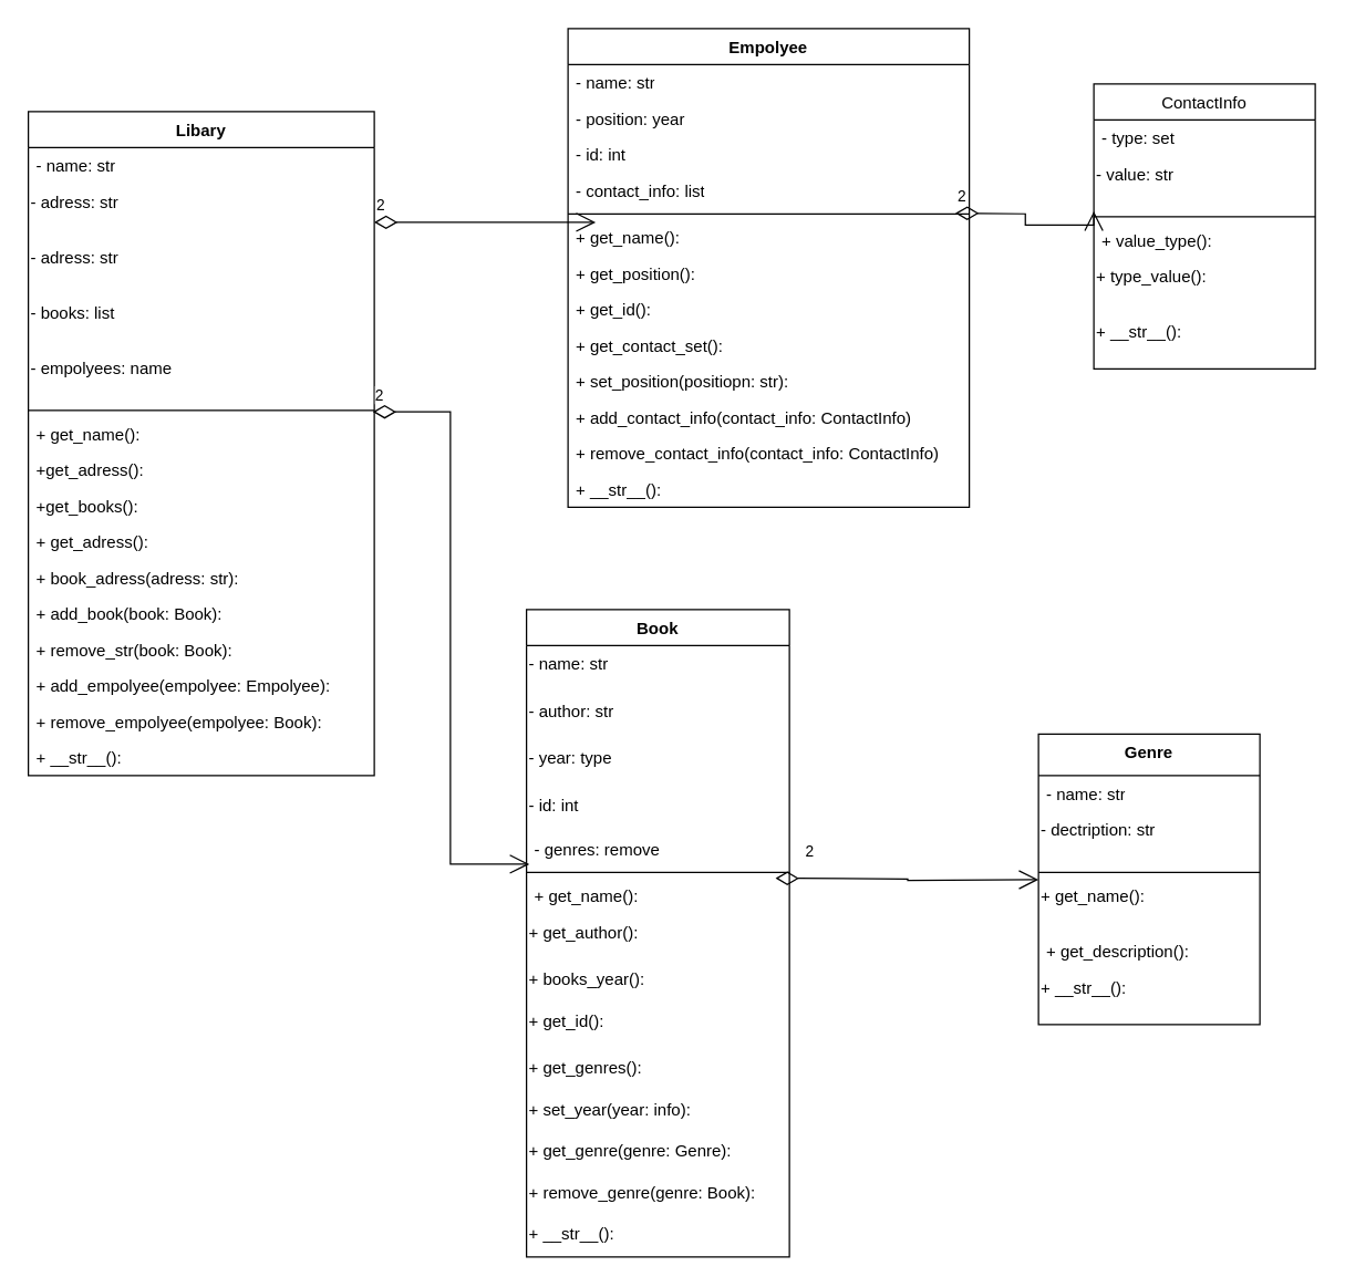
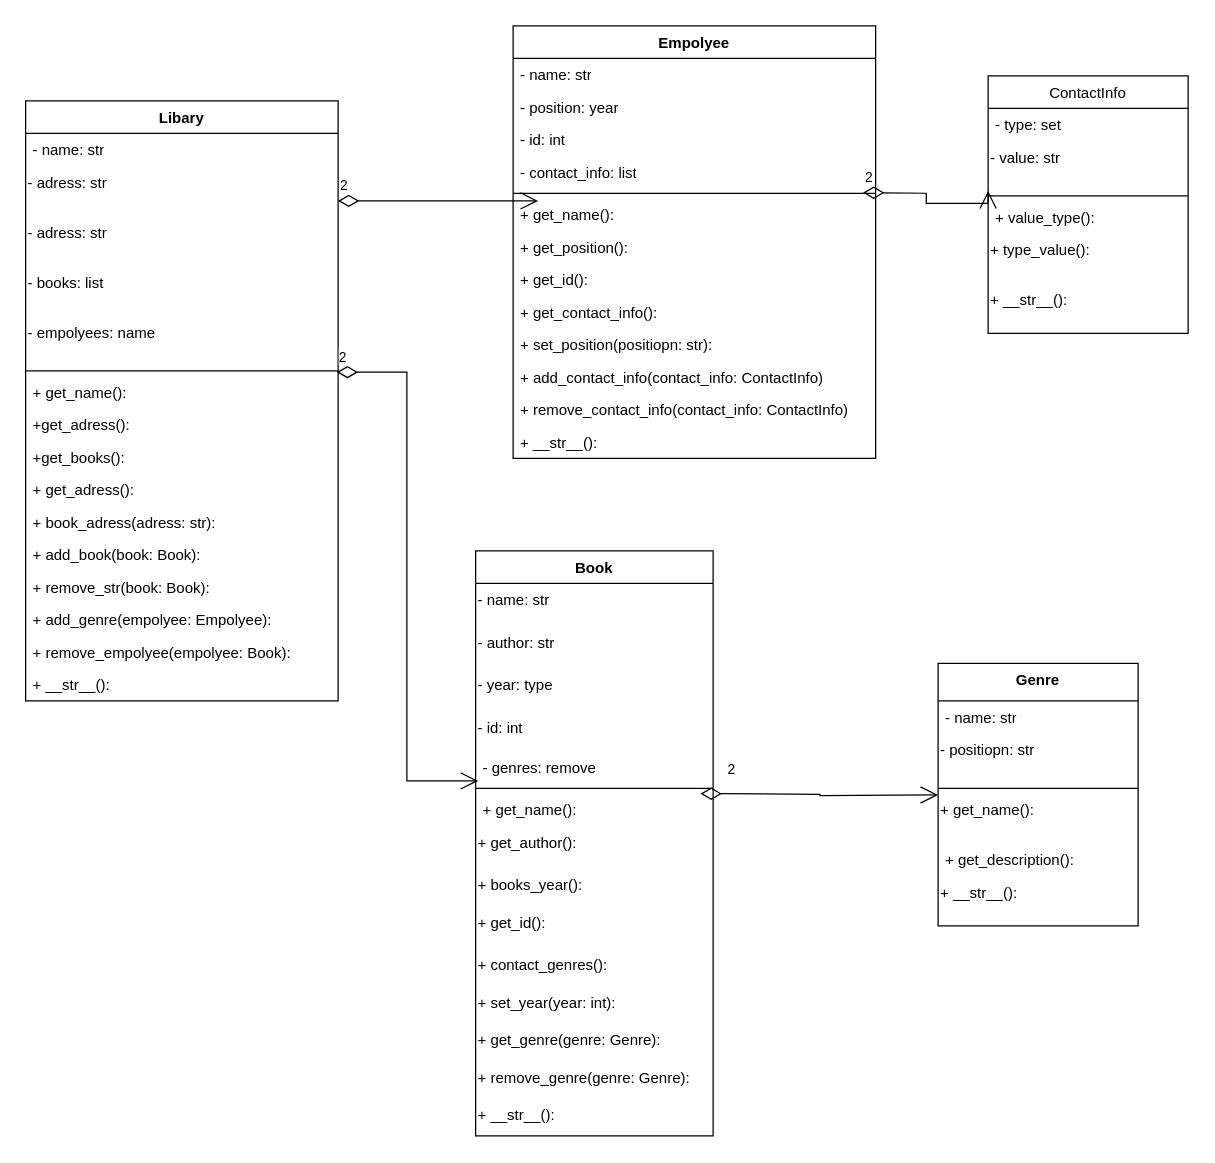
  <mxCell id="0" />
  <mxCell id="1" parent="0" />
  <mxCell id="2" value="Libary&lt;div&gt;&lt;br&gt;&lt;/div&gt;" style="swimlane;fontStyle=1;align=center;verticalAlign=top;childLayout=stackLayout;horizontal=1;startSize=26;horizontalStack=0;resizeParent=1;resizeParentMax=0;resizeLast=0;collapsible=1;marginBottom=0;whiteSpace=wrap;html=1;" vertex="1" parent="1"><mxGeometry x="20" y="80" width="250" height="480" as="geometry" /></mxCell>
  <mxCell id="3" value="- name: str" style="text;strokeColor=none;fillColor=none;align=left;verticalAlign=top;spacingLeft=4;spacingRight=4;overflow=hidden;rotatable=0;points=[[0,0.5],[1,0.5]];portConstraint=eastwest;whiteSpace=wrap;html=1;" vertex="1" parent="2"><mxGeometry y="26" width="250" height="26" as="geometry" /></mxCell>
  <mxCell id="4" value="- adress: str" style="text;whiteSpace=wrap;html=1;" vertex="1" parent="2"><mxGeometry y="52" width="250" height="40" as="geometry" /></mxCell>
  <mxCell id="5" value="- adress: str" style="text;whiteSpace=wrap;html=1;" vertex="1" parent="2"><mxGeometry y="92" width="250" height="40" as="geometry" /></mxCell>
  <mxCell id="6" value="- books: list" style="text;whiteSpace=wrap;html=1;" vertex="1" parent="2"><mxGeometry y="132" width="250" height="40" as="geometry" /></mxCell>
  <mxCell id="7" value="- empolyees: name" style="text;whiteSpace=wrap;html=1;" vertex="1" parent="2"><mxGeometry y="172" width="250" height="40" as="geometry" /></mxCell>
  <mxCell id="8" value="" style="line;strokeWidth=1;fillColor=none;align=left;verticalAlign=middle;spacingTop=-1;spacingLeft=3;spacingRight=3;rotatable=0;labelPosition=right;points=[];portConstraint=eastwest;strokeColor=inherit;" vertex="1" parent="2"><mxGeometry y="212" width="250" height="8" as="geometry" /></mxCell>
  <mxCell id="9" value="+ get_name():" style="text;strokeColor=none;fillColor=none;align=left;verticalAlign=top;spacingLeft=4;spacingRight=4;overflow=hidden;rotatable=0;points=[[0,0.5],[1,0.5]];portConstraint=eastwest;whiteSpace=wrap;html=1;" vertex="1" parent="2"><mxGeometry y="220" width="250" height="26" as="geometry" /></mxCell>
  <mxCell id="10" value="+get_adress():" style="text;strokeColor=none;fillColor=none;align=left;verticalAlign=top;spacingLeft=4;spacingRight=4;overflow=hidden;rotatable=0;points=[[0,0.5],[1,0.5]];portConstraint=eastwest;whiteSpace=wrap;html=1;" vertex="1" parent="2"><mxGeometry y="246" width="250" height="26" as="geometry" /></mxCell>
  <mxCell id="11" value="+get_books():" style="text;strokeColor=none;fillColor=none;align=left;verticalAlign=top;spacingLeft=4;spacingRight=4;overflow=hidden;rotatable=0;points=[[0,0.5],[1,0.5]];portConstraint=eastwest;whiteSpace=wrap;html=1;" vertex="1" parent="2"><mxGeometry y="272" width="250" height="26" as="geometry" /></mxCell>
  <mxCell id="12" value="+ get_adress():" style="text;strokeColor=none;fillColor=none;align=left;verticalAlign=top;spacingLeft=4;spacingRight=4;overflow=hidden;rotatable=0;points=[[0,0.5],[1,0.5]];portConstraint=eastwest;whiteSpace=wrap;html=1;" vertex="1" parent="2"><mxGeometry y="298" width="250" height="26" as="geometry" /></mxCell>
  <mxCell id="13" value="+ book_adress(adress: str):" style="text;strokeColor=none;fillColor=none;align=left;verticalAlign=top;spacingLeft=4;spacingRight=4;overflow=hidden;rotatable=0;points=[[0,0.5],[1,0.5]];portConstraint=eastwest;whiteSpace=wrap;html=1;" vertex="1" parent="2"><mxGeometry y="324" width="250" height="26" as="geometry" /></mxCell>
  <mxCell id="14" value="+ add_book(book: Book):" style="text;strokeColor=none;fillColor=none;align=left;verticalAlign=top;spacingLeft=4;spacingRight=4;overflow=hidden;rotatable=0;points=[[0,0.5],[1,0.5]];portConstraint=eastwest;whiteSpace=wrap;html=1;" vertex="1" parent="2"><mxGeometry y="350" width="250" height="26" as="geometry" /></mxCell>
  <mxCell id="15" value="+ remove_str(book: Book):&amp;nbsp;" style="text;strokeColor=none;fillColor=none;align=left;verticalAlign=top;spacingLeft=4;spacingRight=4;overflow=hidden;rotatable=0;points=[[0,0.5],[1,0.5]];portConstraint=eastwest;whiteSpace=wrap;html=1;" vertex="1" parent="2"><mxGeometry y="376" width="250" height="26" as="geometry" /></mxCell>
- <mxCell id="16" value="+ add_empolyee(empolyee: Empolyee):" style="text;strokeColor=none;fillColor=none;align=left;verticalAlign=top;spacingLeft=4;spacingRight=4;overflow=hidden;rotatable=0;points=[[0,0.5],[1,0.5]];portConstraint=eastwest;whiteSpace=wrap;html=1;" vertex="1" parent="2"><mxGeometry y="402" width="250" height="26" as="geometry" /></mxCell>
+ <mxCell id="16" value="+ add_genre(empolyee: Empolyee):" style="text;strokeColor=none;fillColor=none;align=left;verticalAlign=top;spacingLeft=4;spacingRight=4;overflow=hidden;rotatable=0;points=[[0,0.5],[1,0.5]];portConstraint=eastwest;whiteSpace=wrap;html=1;" vertex="1" parent="2"><mxGeometry y="402" width="250" height="26" as="geometry" /></mxCell>
  <mxCell id="17" value="+ remove_empolyee(empolyee: Book):" style="text;strokeColor=none;fillColor=none;align=left;verticalAlign=top;spacingLeft=4;spacingRight=4;overflow=hidden;rotatable=0;points=[[0,0.5],[1,0.5]];portConstraint=eastwest;whiteSpace=wrap;html=1;" vertex="1" parent="2"><mxGeometry y="428" width="250" height="26" as="geometry" /></mxCell>
  <mxCell id="18" value="+ __str__():" style="text;strokeColor=none;fillColor=none;align=left;verticalAlign=top;spacingLeft=4;spacingRight=4;overflow=hidden;rotatable=0;points=[[0,0.5],[1,0.5]];portConstraint=eastwest;whiteSpace=wrap;html=1;" vertex="1" parent="2"><mxGeometry y="454" width="250" height="26" as="geometry" /></mxCell>
  <mxCell id="19" value="&lt;span style=&quot;font-weight: 400;&quot;&gt;ContactInfo&lt;/span&gt;" style="swimlane;fontStyle=1;align=center;verticalAlign=top;childLayout=stackLayout;horizontal=1;startSize=26;horizontalStack=0;resizeParent=1;resizeParentMax=0;resizeLast=0;collapsible=1;marginBottom=0;whiteSpace=wrap;html=1;" vertex="1" parent="1"><mxGeometry x="790" y="60" width="160" height="206" as="geometry" /></mxCell>
  <mxCell id="20" value="- type: set" style="text;strokeColor=none;fillColor=none;align=left;verticalAlign=top;spacingLeft=4;spacingRight=4;overflow=hidden;rotatable=0;points=[[0,0.5],[1,0.5]];portConstraint=eastwest;whiteSpace=wrap;html=1;" vertex="1" parent="19"><mxGeometry y="26" width="160" height="26" as="geometry" /></mxCell>
  <mxCell id="21" value="- value: str" style="text;whiteSpace=wrap;html=1;" vertex="1" parent="19"><mxGeometry y="52" width="160" height="40" as="geometry" /></mxCell>
  <mxCell id="22" value="" style="line;strokeWidth=1;fillColor=none;align=left;verticalAlign=middle;spacingTop=-1;spacingLeft=3;spacingRight=3;rotatable=0;labelPosition=right;points=[];portConstraint=eastwest;strokeColor=inherit;" vertex="1" parent="19"><mxGeometry y="92" width="160" height="8" as="geometry" /></mxCell>
  <mxCell id="23" value="+ value_type():" style="text;strokeColor=none;fillColor=none;align=left;verticalAlign=top;spacingLeft=4;spacingRight=4;overflow=hidden;rotatable=0;points=[[0,0.5],[1,0.5]];portConstraint=eastwest;whiteSpace=wrap;html=1;" vertex="1" parent="19"><mxGeometry y="100" width="160" height="26" as="geometry" /></mxCell>
  <mxCell id="24" value="+ type_value():" style="text;whiteSpace=wrap;html=1;" vertex="1" parent="19"><mxGeometry y="126" width="160" height="40" as="geometry" /></mxCell>
  <mxCell id="25" value="+ __str__():" style="text;whiteSpace=wrap;html=1;" vertex="1" parent="19"><mxGeometry y="166" width="160" height="40" as="geometry" /></mxCell>
  <mxCell id="26" value="Genre" style="swimlane;fontStyle=1;align=center;verticalAlign=top;childLayout=stackLayout;horizontal=1;startSize=30;horizontalStack=0;resizeParent=1;resizeParentMax=0;resizeLast=0;collapsible=1;marginBottom=0;whiteSpace=wrap;html=1;" vertex="1" parent="1"><mxGeometry x="750" y="530" width="160" height="210" as="geometry" /></mxCell>
  <mxCell id="27" value="- name: str" style="text;strokeColor=none;fillColor=none;align=left;verticalAlign=top;spacingLeft=4;spacingRight=4;overflow=hidden;rotatable=0;points=[[0,0.5],[1,0.5]];portConstraint=eastwest;whiteSpace=wrap;html=1;" vertex="1" parent="26"><mxGeometry y="30" width="160" height="26" as="geometry" /></mxCell>
- <mxCell id="28" value="- dectription: str" style="text;whiteSpace=wrap;html=1;" vertex="1" parent="26"><mxGeometry y="56" width="160" height="40" as="geometry" /></mxCell>
+ <mxCell id="28" value="- positiopn: str" style="text;whiteSpace=wrap;html=1;" vertex="1" parent="26"><mxGeometry y="56" width="160" height="40" as="geometry" /></mxCell>
  <mxCell id="29" value="" style="line;strokeWidth=1;fillColor=none;align=left;verticalAlign=middle;spacingTop=-1;spacingLeft=3;spacingRight=3;rotatable=0;labelPosition=right;points=[];portConstraint=eastwest;strokeColor=inherit;" vertex="1" parent="26"><mxGeometry y="96" width="160" height="8" as="geometry" /></mxCell>
  <mxCell id="30" value="+ get_name():" style="text;whiteSpace=wrap;html=1;" vertex="1" parent="26"><mxGeometry y="104" width="160" height="40" as="geometry" /></mxCell>
  <mxCell id="31" value="+ get_description():" style="text;strokeColor=none;fillColor=none;align=left;verticalAlign=top;spacingLeft=4;spacingRight=4;overflow=hidden;rotatable=0;points=[[0,0.5],[1,0.5]];portConstraint=eastwest;whiteSpace=wrap;html=1;" vertex="1" parent="26"><mxGeometry y="144" width="160" height="26" as="geometry" /></mxCell>
  <mxCell id="32" value="+ __str__():" style="text;whiteSpace=wrap;html=1;" vertex="1" parent="26"><mxGeometry y="170" width="160" height="40" as="geometry" /></mxCell>
  <mxCell id="33" value="Book" style="swimlane;fontStyle=1;align=center;verticalAlign=top;childLayout=stackLayout;horizontal=1;startSize=26;horizontalStack=0;resizeParent=1;resizeParentMax=0;resizeLast=0;collapsible=1;marginBottom=0;whiteSpace=wrap;html=1;" vertex="1" parent="1"><mxGeometry x="380" y="440" width="190" height="468" as="geometry" /></mxCell>
  <mxCell id="34" value="- name: str" style="text;whiteSpace=wrap;html=1;" vertex="1" parent="33"><mxGeometry y="26" width="190" height="34" as="geometry" /></mxCell>
  <mxCell id="35" value="- author: str" style="text;whiteSpace=wrap;html=1;" vertex="1" parent="33"><mxGeometry y="60" width="190" height="34" as="geometry" /></mxCell>
  <mxCell id="36" value="- year: type" style="text;whiteSpace=wrap;html=1;" vertex="1" parent="33"><mxGeometry y="94" width="190" height="34" as="geometry" /></mxCell>
  <mxCell id="37" value="- id: int" style="text;whiteSpace=wrap;html=1;" vertex="1" parent="33"><mxGeometry y="128" width="190" height="32" as="geometry" /></mxCell>
  <mxCell id="38" value="- genres: remove" style="text;strokeColor=none;fillColor=none;align=left;verticalAlign=top;spacingLeft=4;spacingRight=4;overflow=hidden;rotatable=0;points=[[0,0.5],[1,0.5]];portConstraint=eastwest;whiteSpace=wrap;html=1;" vertex="1" parent="33"><mxGeometry y="160" width="190" height="26" as="geometry" /></mxCell>
  <mxCell id="39" value="" style="line;strokeWidth=1;fillColor=none;align=left;verticalAlign=middle;spacingTop=-1;spacingLeft=3;spacingRight=3;rotatable=0;labelPosition=right;points=[];portConstraint=eastwest;strokeColor=inherit;" vertex="1" parent="33"><mxGeometry y="186" width="190" height="8" as="geometry" /></mxCell>
  <mxCell id="40" value="+ get_name():" style="text;strokeColor=none;fillColor=none;align=left;verticalAlign=top;spacingLeft=4;spacingRight=4;overflow=hidden;rotatable=0;points=[[0,0.5],[1,0.5]];portConstraint=eastwest;whiteSpace=wrap;html=1;" vertex="1" parent="33"><mxGeometry y="194" width="190" height="26" as="geometry" /></mxCell>
  <mxCell id="41" value="+ get_author():" style="text;whiteSpace=wrap;html=1;" vertex="1" parent="33"><mxGeometry y="220" width="190" height="34" as="geometry" /></mxCell>
  <mxCell id="42" value="+ books_year():" style="text;whiteSpace=wrap;html=1;" vertex="1" parent="33"><mxGeometry y="254" width="190" height="30" as="geometry" /></mxCell>
  <mxCell id="43" value="+ get_id():" style="text;whiteSpace=wrap;html=1;" vertex="1" parent="33"><mxGeometry y="284" width="190" height="34" as="geometry" /></mxCell>
- <mxCell id="44" value="+ get_genres():" style="text;whiteSpace=wrap;html=1;" vertex="1" parent="33"><mxGeometry y="318" width="190" height="30" as="geometry" /></mxCell>
- <mxCell id="45" value="+ set_year(year: info):" style="text;whiteSpace=wrap;html=1;" vertex="1" parent="33"><mxGeometry y="348" width="190" height="30" as="geometry" /></mxCell>
+ <mxCell id="44" value="+ contact_genres():" style="text;whiteSpace=wrap;html=1;" vertex="1" parent="33"><mxGeometry y="318" width="190" height="30" as="geometry" /></mxCell>
+ <mxCell id="45" value="+ set_year(year: int):" style="text;whiteSpace=wrap;html=1;" vertex="1" parent="33"><mxGeometry y="348" width="190" height="30" as="geometry" /></mxCell>
  <mxCell id="46" value="+ get_genre(genre: Genre):" style="text;whiteSpace=wrap;html=1;" vertex="1" parent="33"><mxGeometry y="378" width="190" height="30" as="geometry" /></mxCell>
- <mxCell id="47" value="+ remove_genre(genre: Book):" style="text;whiteSpace=wrap;html=1;" vertex="1" parent="33"><mxGeometry y="408" width="190" height="30" as="geometry" /></mxCell>
+ <mxCell id="47" value="+ remove_genre(genre: Genre):" style="text;whiteSpace=wrap;html=1;" vertex="1" parent="33"><mxGeometry y="408" width="190" height="30" as="geometry" /></mxCell>
  <mxCell id="48" value="+ __str__():" style="text;whiteSpace=wrap;html=1;" vertex="1" parent="33"><mxGeometry y="438" width="190" height="30" as="geometry" /></mxCell>
  <mxCell id="49" value="2" style="endArrow=open;html=1;endSize=12;startArrow=diamondThin;startSize=14;startFill=0;edgeStyle=orthogonalEdgeStyle;align=left;verticalAlign=bottom;rounded=0;" edge="1" parent="1"><mxGeometry x="-0.791" y="10" relative="1" as="geometry"><mxPoint x="560" y="634.21" as="sourcePoint" /><mxPoint x="750" y="635.21" as="targetPoint" /><mxPoint as="offset" /></mxGeometry></mxCell>
  <mxCell id="50" value="Empolyee" style="swimlane;fontStyle=1;align=center;verticalAlign=top;childLayout=stackLayout;horizontal=1;startSize=26;horizontalStack=0;resizeParent=1;resizeParentMax=0;resizeLast=0;collapsible=1;marginBottom=0;whiteSpace=wrap;html=1;" vertex="1" parent="1"><mxGeometry x="410" y="20" width="290" height="346" as="geometry" /></mxCell>
  <mxCell id="51" value="- name: str" style="text;strokeColor=none;fillColor=none;align=left;verticalAlign=top;spacingLeft=4;spacingRight=4;overflow=hidden;rotatable=0;points=[[0,0.5],[1,0.5]];portConstraint=eastwest;whiteSpace=wrap;html=1;" vertex="1" parent="50"><mxGeometry y="26" width="290" height="26" as="geometry" /></mxCell>
  <mxCell id="52" value="- position: year" style="text;strokeColor=none;fillColor=none;align=left;verticalAlign=top;spacingLeft=4;spacingRight=4;overflow=hidden;rotatable=0;points=[[0,0.5],[1,0.5]];portConstraint=eastwest;whiteSpace=wrap;html=1;" vertex="1" parent="50"><mxGeometry y="52" width="290" height="26" as="geometry" /></mxCell>
  <mxCell id="53" value="- id: int" style="text;strokeColor=none;fillColor=none;align=left;verticalAlign=top;spacingLeft=4;spacingRight=4;overflow=hidden;rotatable=0;points=[[0,0.5],[1,0.5]];portConstraint=eastwest;whiteSpace=wrap;html=1;" vertex="1" parent="50"><mxGeometry y="78" width="290" height="26" as="geometry" /></mxCell>
  <mxCell id="54" value="- contact_info: list" style="text;strokeColor=none;fillColor=none;align=left;verticalAlign=top;spacingLeft=4;spacingRight=4;overflow=hidden;rotatable=0;points=[[0,0.5],[1,0.5]];portConstraint=eastwest;whiteSpace=wrap;html=1;" vertex="1" parent="50"><mxGeometry y="104" width="290" height="26" as="geometry" /></mxCell>
  <mxCell id="55" value="2" style="endArrow=open;html=1;endSize=12;startArrow=diamondThin;startSize=14;startFill=0;edgeStyle=orthogonalEdgeStyle;align=left;verticalAlign=bottom;rounded=0;entryX=0;entryY=1;entryDx=0;entryDy=0;" edge="1" parent="50" target="21"><mxGeometry x="-1" y="3" relative="1" as="geometry"><mxPoint x="280" y="133.41" as="sourcePoint" /><mxPoint x="440" y="133.41" as="targetPoint" /></mxGeometry></mxCell>
  <mxCell id="56" value="" style="line;strokeWidth=1;fillColor=none;align=left;verticalAlign=middle;spacingTop=-1;spacingLeft=3;spacingRight=3;rotatable=0;labelPosition=right;points=[];portConstraint=eastwest;strokeColor=inherit;" vertex="1" parent="50"><mxGeometry y="130" width="290" height="8" as="geometry" /></mxCell>
  <mxCell id="57" value="+ get_name():" style="text;strokeColor=none;fillColor=none;align=left;verticalAlign=top;spacingLeft=4;spacingRight=4;overflow=hidden;rotatable=0;points=[[0,0.5],[1,0.5]];portConstraint=eastwest;whiteSpace=wrap;html=1;" vertex="1" parent="50"><mxGeometry y="138" width="290" height="26" as="geometry" /></mxCell>
  <mxCell id="58" value="+ get_position():" style="text;strokeColor=none;fillColor=none;align=left;verticalAlign=top;spacingLeft=4;spacingRight=4;overflow=hidden;rotatable=0;points=[[0,0.5],[1,0.5]];portConstraint=eastwest;whiteSpace=wrap;html=1;" vertex="1" parent="50"><mxGeometry y="164" width="290" height="26" as="geometry" /></mxCell>
  <mxCell id="59" value="+ get_id():" style="text;strokeColor=none;fillColor=none;align=left;verticalAlign=top;spacingLeft=4;spacingRight=4;overflow=hidden;rotatable=0;points=[[0,0.5],[1,0.5]];portConstraint=eastwest;whiteSpace=wrap;html=1;" vertex="1" parent="50"><mxGeometry y="190" width="290" height="26" as="geometry" /></mxCell>
- <mxCell id="60" value="+ get_contact_set():" style="text;strokeColor=none;fillColor=none;align=left;verticalAlign=top;spacingLeft=4;spacingRight=4;overflow=hidden;rotatable=0;points=[[0,0.5],[1,0.5]];portConstraint=eastwest;whiteSpace=wrap;html=1;" vertex="1" parent="50"><mxGeometry y="216" width="290" height="26" as="geometry" /></mxCell>
+ <mxCell id="60" value="+ get_contact_info():" style="text;strokeColor=none;fillColor=none;align=left;verticalAlign=top;spacingLeft=4;spacingRight=4;overflow=hidden;rotatable=0;points=[[0,0.5],[1,0.5]];portConstraint=eastwest;whiteSpace=wrap;html=1;" vertex="1" parent="50"><mxGeometry y="216" width="290" height="26" as="geometry" /></mxCell>
  <mxCell id="61" value="+ set_position(positiopn: str):" style="text;strokeColor=none;fillColor=none;align=left;verticalAlign=top;spacingLeft=4;spacingRight=4;overflow=hidden;rotatable=0;points=[[0,0.5],[1,0.5]];portConstraint=eastwest;whiteSpace=wrap;html=1;" vertex="1" parent="50"><mxGeometry y="242" width="290" height="26" as="geometry" /></mxCell>
  <mxCell id="62" value="+ add_contact_info(contact_info: ContactInfo)" style="text;strokeColor=none;fillColor=none;align=left;verticalAlign=top;spacingLeft=4;spacingRight=4;overflow=hidden;rotatable=0;points=[[0,0.5],[1,0.5]];portConstraint=eastwest;whiteSpace=wrap;html=1;" vertex="1" parent="50"><mxGeometry y="268" width="290" height="26" as="geometry" /></mxCell>
  <mxCell id="63" value="+ remove_contact_info(contact_info: ContactInfo)" style="text;strokeColor=none;fillColor=none;align=left;verticalAlign=top;spacingLeft=4;spacingRight=4;overflow=hidden;rotatable=0;points=[[0,0.5],[1,0.5]];portConstraint=eastwest;whiteSpace=wrap;html=1;" vertex="1" parent="50"><mxGeometry y="294" width="290" height="26" as="geometry" /></mxCell>
  <mxCell id="64" value="+ __str__():" style="text;strokeColor=none;fillColor=none;align=left;verticalAlign=top;spacingLeft=4;spacingRight=4;overflow=hidden;rotatable=0;points=[[0,0.5],[1,0.5]];portConstraint=eastwest;whiteSpace=wrap;html=1;" vertex="1" parent="50"><mxGeometry y="320" width="290" height="26" as="geometry" /></mxCell>
  <mxCell id="65" value="2" style="endArrow=open;html=1;endSize=12;startArrow=diamondThin;startSize=14;startFill=0;edgeStyle=orthogonalEdgeStyle;align=left;verticalAlign=bottom;rounded=0;exitX=0.996;exitY=-0.115;exitDx=0;exitDy=0;exitPerimeter=0;entryX=0.011;entryY=0.923;entryDx=0;entryDy=0;entryPerimeter=0;" edge="1" parent="1" source="9" target="38"><mxGeometry x="-1" y="3" relative="1" as="geometry"><mxPoint x="350" y="400" as="sourcePoint" /><mxPoint x="510" y="400" as="targetPoint" /></mxGeometry></mxCell>
  <mxCell id="66" value="2" style="endArrow=open;html=1;endSize=12;startArrow=diamondThin;startSize=14;startFill=0;edgeStyle=orthogonalEdgeStyle;align=left;verticalAlign=bottom;rounded=0;" edge="1" parent="1"><mxGeometry x="-1" y="3" relative="1" as="geometry"><mxPoint x="270" y="160" as="sourcePoint" /><mxPoint x="430" y="160" as="targetPoint" /><Array as="points"><mxPoint x="380" y="160" /><mxPoint x="380" y="160" /></Array></mxGeometry></mxCell>
